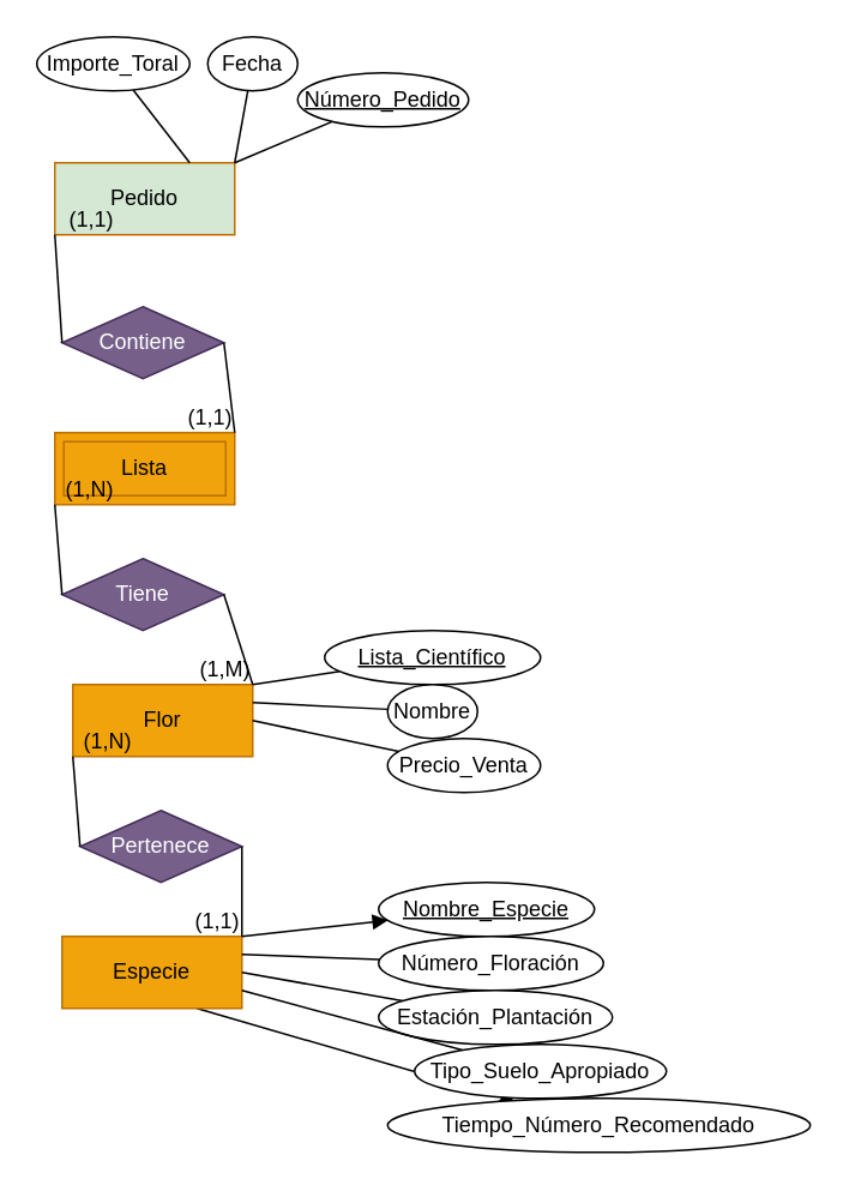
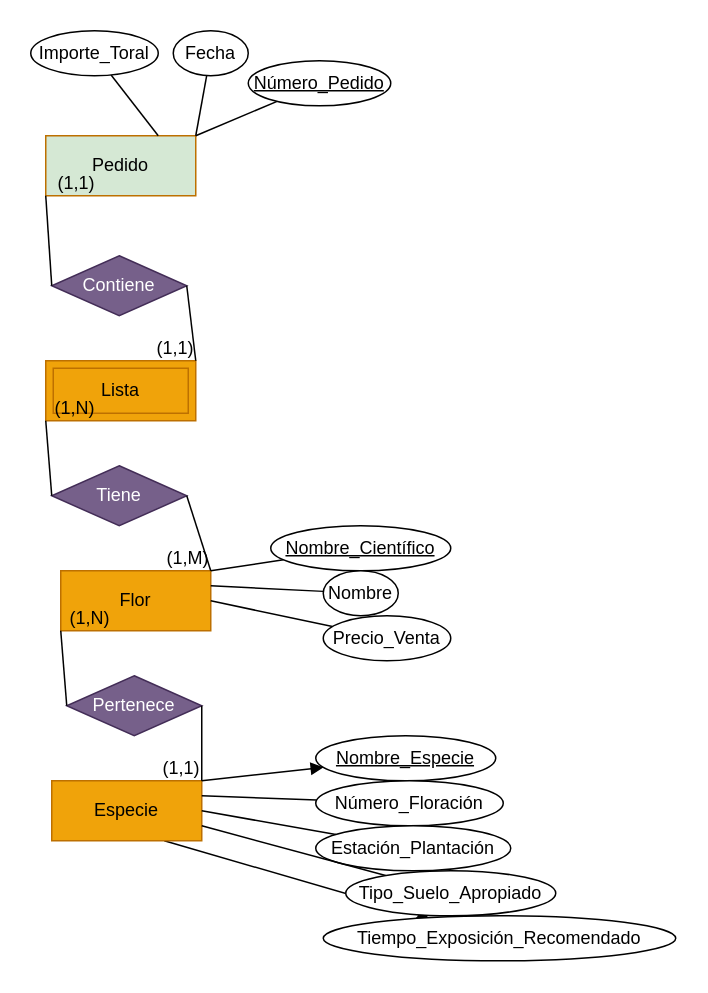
  <mxCell id="0" />
  <mxCell id="1" parent="0" />
  <mxCell id="2" value="" style="endArrow=classic;html=1;rounded=0;exitX=0.75;exitY=1;exitDx=0;exitDy=0;" parent="1" source="16" target="42" edge="1"><mxGeometry relative="1" as="geometry"><mxPoint x="210" y="625" as="sourcePoint" /><mxPoint x="270" y="625" as="targetPoint" /></mxGeometry></mxCell>
  <mxCell id="3" value="Pedido" style="whiteSpace=wrap;html=1;align=center;fillColor=#d5e8d4;strokeColor=#BD7000;fontColor=#000000;" parent="1" vertex="1"><mxGeometry x="30" y="90" width="100" height="40" as="geometry" /></mxCell>
  <mxCell id="4" value="Lista" style="shape=ext;margin=3;double=1;whiteSpace=wrap;html=1;align=center;fillColor=#f0a30a;fontColor=#000000;strokeColor=#BD7000;" parent="1" vertex="1"><mxGeometry x="30" y="240" width="100" height="40" as="geometry" /></mxCell>
  <mxCell id="5" value="Flor" style="whiteSpace=wrap;html=1;align=center;fillColor=#f0a30a;strokeColor=#BD7000;fontColor=#000000;" parent="1" vertex="1"><mxGeometry x="40" y="380" width="100" height="40" as="geometry" /></mxCell>
  <mxCell id="6" value="Contiene" style="shape=rhombus;perimeter=rhombusPerimeter;whiteSpace=wrap;html=1;align=center;fillColor=#76608a;fontColor=#ffffff;strokeColor=#432D57;" parent="1" vertex="1"><mxGeometry x="34" y="170" width="90" height="40" as="geometry" /></mxCell>
  <mxCell id="7" value="" style="endArrow=none;html=1;rounded=0;exitX=0;exitY=0.5;exitDx=0;exitDy=0;entryX=0;entryY=1;entryDx=0;entryDy=0;" parent="1" source="6" target="3" edge="1"><mxGeometry relative="1" as="geometry"><mxPoint x="11" y="160" as="sourcePoint" /><mxPoint x="-36" y="190" as="targetPoint" /></mxGeometry></mxCell>
  <mxCell id="8" value="(1,1)" style="resizable=0;html=1;whiteSpace=wrap;align=right;verticalAlign=bottom;" parent="7" connectable="0" vertex="1"><mxGeometry x="1" relative="1" as="geometry"><mxPoint x="34" as="offset" /></mxGeometry></mxCell>
  <mxCell id="9" value="" style="endArrow=none;html=1;rounded=0;exitX=1;exitY=0.5;exitDx=0;exitDy=0;entryX=1;entryY=0;entryDx=0;entryDy=0;" parent="1" source="6" target="4" edge="1"><mxGeometry relative="1" as="geometry"><mxPoint x="11" y="160" as="sourcePoint" /><mxPoint x="184" y="190" as="targetPoint" /></mxGeometry></mxCell>
  <mxCell id="10" value="(1,1)" style="resizable=0;html=1;whiteSpace=wrap;align=right;verticalAlign=bottom;" parent="9" connectable="0" vertex="1"><mxGeometry x="1" relative="1" as="geometry"><mxPoint as="offset" /></mxGeometry></mxCell>
  <mxCell id="11" value="Tiene" style="shape=rhombus;perimeter=rhombusPerimeter;whiteSpace=wrap;html=1;align=center;fillColor=#76608a;fontColor=#ffffff;strokeColor=#432D57;" parent="1" vertex="1"><mxGeometry x="34" y="310" width="90" height="40" as="geometry" /></mxCell>
  <mxCell id="12" value="" style="endArrow=none;html=1;rounded=0;exitX=0;exitY=0.5;exitDx=0;exitDy=0;entryX=0;entryY=1;entryDx=0;entryDy=0;" parent="1" source="11" target="4" edge="1"><mxGeometry relative="1" as="geometry"><mxPoint x="11" y="300" as="sourcePoint" /><mxPoint x="-36" y="330" as="targetPoint" /></mxGeometry></mxCell>
  <mxCell id="13" value="(1,N)" style="resizable=0;html=1;whiteSpace=wrap;align=right;verticalAlign=bottom;" parent="12" connectable="0" vertex="1"><mxGeometry x="1" relative="1" as="geometry"><mxPoint x="34" as="offset" /></mxGeometry></mxCell>
  <mxCell id="14" value="" style="endArrow=none;html=1;rounded=0;exitX=1;exitY=0.5;exitDx=0;exitDy=0;entryX=1;entryY=0;entryDx=0;entryDy=0;" parent="1" source="11" target="5" edge="1"><mxGeometry relative="1" as="geometry"><mxPoint x="11" y="300" as="sourcePoint" /><mxPoint x="184" y="330" as="targetPoint" /></mxGeometry></mxCell>
  <mxCell id="15" value="(1,M)" style="resizable=0;html=1;whiteSpace=wrap;align=right;verticalAlign=bottom;" parent="14" connectable="0" vertex="1"><mxGeometry x="1" relative="1" as="geometry"><mxPoint as="offset" /></mxGeometry></mxCell>
  <mxCell id="16" value="Especie" style="whiteSpace=wrap;html=1;align=center;fillColor=#f0a30a;strokeColor=#BD7000;fontColor=#000000;" parent="1" vertex="1"><mxGeometry x="34" y="520" width="100" height="40" as="geometry" /></mxCell>
  <mxCell id="17" value="Pertenece" style="shape=rhombus;perimeter=rhombusPerimeter;whiteSpace=wrap;html=1;align=center;fillColor=#76608a;fontColor=#ffffff;strokeColor=#432D57;" parent="1" vertex="1"><mxGeometry x="44" y="450" width="90" height="40" as="geometry" /></mxCell>
  <mxCell id="18" value="" style="endArrow=none;html=1;rounded=0;exitX=0;exitY=0.5;exitDx=0;exitDy=0;entryX=0;entryY=1;entryDx=0;entryDy=0;" parent="1" source="17" target="5" edge="1"><mxGeometry relative="1" as="geometry"><mxPoint x="21" y="440" as="sourcePoint" /><mxPoint x="-26" y="470" as="targetPoint" /></mxGeometry></mxCell>
  <mxCell id="19" value="(1,N)" style="resizable=0;html=1;whiteSpace=wrap;align=right;verticalAlign=bottom;" parent="18" connectable="0" vertex="1"><mxGeometry x="1" relative="1" as="geometry"><mxPoint x="34" as="offset" /></mxGeometry></mxCell>
  <mxCell id="20" value="" style="endArrow=none;html=1;rounded=0;exitX=1;exitY=0.5;exitDx=0;exitDy=0;entryX=1;entryY=0;entryDx=0;entryDy=0;" parent="1" source="17" target="16" edge="1"><mxGeometry relative="1" as="geometry"><mxPoint x="21" y="440" as="sourcePoint" /><mxPoint x="194" y="470" as="targetPoint" /></mxGeometry></mxCell>
  <mxCell id="21" value="(1,1)" style="resizable=0;html=1;whiteSpace=wrap;align=right;verticalAlign=bottom;" parent="20" connectable="0" vertex="1"><mxGeometry x="1" relative="1" as="geometry"><mxPoint as="offset" /></mxGeometry></mxCell>
  <mxCell id="22" value="" style="endArrow=none;html=1;rounded=0;exitX=1;exitY=0;exitDx=0;exitDy=0;" parent="1" source="3" target="23" edge="1"><mxGeometry relative="1" as="geometry"><mxPoint x="130" y="45" as="sourcePoint" /><mxPoint x="190" y="45" as="targetPoint" /></mxGeometry></mxCell>
  <mxCell id="23" value="&lt;u&gt;Número_Pedido&lt;/u&gt;" style="ellipse;whiteSpace=wrap;html=1;align=center;" parent="1" vertex="1"><mxGeometry x="165" y="40" width="95" height="30" as="geometry" /></mxCell>
  <mxCell id="24" value="" style="endArrow=none;html=1;rounded=0;exitX=1;exitY=0;exitDx=0;exitDy=0;" parent="1" source="3" target="25" edge="1"><mxGeometry relative="1" as="geometry"><mxPoint x="80" y="35" as="sourcePoint" /><mxPoint x="140" y="35" as="targetPoint" /></mxGeometry></mxCell>
  <mxCell id="25" value="Fecha" style="ellipse;whiteSpace=wrap;html=1;align=center;" parent="1" vertex="1"><mxGeometry x="115" y="20" width="50" height="30" as="geometry" /></mxCell>
  <mxCell id="26" value="" style="endArrow=none;html=1;rounded=0;exitX=0.75;exitY=0;exitDx=0;exitDy=0;" parent="1" source="3" target="27" edge="1"><mxGeometry relative="1" as="geometry"><mxPoint x="20" y="35" as="sourcePoint" /><mxPoint x="80" y="35" as="targetPoint" /></mxGeometry></mxCell>
  <mxCell id="27" value="Importe_Toral" style="ellipse;whiteSpace=wrap;html=1;align=center;" parent="1" vertex="1"><mxGeometry x="20" y="20" width="85" height="30" as="geometry" /></mxCell>
  <mxCell id="28" value="" style="endArrow=none;html=1;rounded=0;exitX=1;exitY=0;exitDx=0;exitDy=0;" parent="1" source="5" target="29" edge="1"><mxGeometry relative="1" as="geometry"><mxPoint x="175" y="365" as="sourcePoint" /><mxPoint x="235" y="365" as="targetPoint" /></mxGeometry></mxCell>
- <mxCell id="29" value="&lt;u&gt;Lista_Científico&lt;/u&gt;" style="ellipse;whiteSpace=wrap;html=1;align=center;" parent="1" vertex="1"><mxGeometry x="180" y="350" width="120" height="30" as="geometry" /></mxCell>
+ <mxCell id="29" value="&lt;u&gt;Nombre_Científico&lt;/u&gt;" style="ellipse;whiteSpace=wrap;html=1;align=center;" parent="1" vertex="1"><mxGeometry x="180" y="350" width="120" height="30" as="geometry" /></mxCell>
  <mxCell id="30" value="" style="endArrow=none;html=1;rounded=0;exitX=1;exitY=0.25;exitDx=0;exitDy=0;" parent="1" source="5" target="31" edge="1"><mxGeometry relative="1" as="geometry"><mxPoint x="198" y="400" as="sourcePoint" /><mxPoint x="258" y="400" as="targetPoint" /></mxGeometry></mxCell>
  <mxCell id="31" value="Nombre" style="ellipse;whiteSpace=wrap;html=1;align=center;" parent="1" vertex="1"><mxGeometry x="215" y="380" width="50" height="30" as="geometry" /></mxCell>
  <mxCell id="32" value="" style="endArrow=none;html=1;rounded=0;exitX=1;exitY=0.5;exitDx=0;exitDy=0;" parent="1" source="5" target="33" edge="1"><mxGeometry relative="1" as="geometry"><mxPoint x="180" y="425" as="sourcePoint" /><mxPoint x="240" y="425" as="targetPoint" /></mxGeometry></mxCell>
  <mxCell id="33" value="Precio_Venta" style="ellipse;whiteSpace=wrap;html=1;align=center;" parent="1" vertex="1"><mxGeometry x="215" y="410" width="85" height="30" as="geometry" /></mxCell>
  <mxCell id="34" value="" style="endArrow=block;html=1;rounded=0;exitX=1;exitY=0;exitDx=0;exitDy=0;" parent="1" source="16" target="35" edge="1"><mxGeometry relative="1" as="geometry"><mxPoint x="175" y="505" as="sourcePoint" /><mxPoint x="235" y="505" as="targetPoint" /></mxGeometry></mxCell>
  <mxCell id="35" value="&lt;u&gt;Nombre_Especie&lt;/u&gt;" style="ellipse;whiteSpace=wrap;html=1;align=center;" parent="1" vertex="1"><mxGeometry x="210" y="490" width="120" height="30" as="geometry" /></mxCell>
  <mxCell id="36" value="" style="endArrow=none;html=1;rounded=0;exitX=1;exitY=0.25;exitDx=0;exitDy=0;" parent="1" source="16" target="37" edge="1"><mxGeometry relative="1" as="geometry"><mxPoint x="210" y="540" as="sourcePoint" /><mxPoint x="270" y="540" as="targetPoint" /></mxGeometry></mxCell>
  <mxCell id="37" value="Número_Floración" style="ellipse;whiteSpace=wrap;html=1;align=center;" parent="1" vertex="1"><mxGeometry x="210" y="520" width="125" height="30" as="geometry" /></mxCell>
  <mxCell id="38" value="" style="endArrow=none;html=1;rounded=0;exitX=1;exitY=0.5;exitDx=0;exitDy=0;" parent="1" source="16" target="39" edge="1"><mxGeometry relative="1" as="geometry"><mxPoint x="215" y="565" as="sourcePoint" /><mxPoint x="275" y="565" as="targetPoint" /></mxGeometry></mxCell>
  <mxCell id="39" value="Estación_Plantación" style="ellipse;whiteSpace=wrap;html=1;align=center;" parent="1" vertex="1"><mxGeometry x="210" y="550" width="130" height="30" as="geometry" /></mxCell>
  <mxCell id="40" value="" style="endArrow=none;html=1;rounded=0;exitX=1;exitY=0.75;exitDx=0;exitDy=0;" parent="1" source="16" target="41" edge="1"><mxGeometry relative="1" as="geometry"><mxPoint x="215" y="595" as="sourcePoint" /><mxPoint x="275" y="595" as="targetPoint" /></mxGeometry></mxCell>
  <mxCell id="41" value="Tipo_Suelo_Apropiado" style="ellipse;whiteSpace=wrap;html=1;align=center;" parent="1" vertex="1"><mxGeometry x="230" y="580" width="140" height="30" as="geometry" /></mxCell>
- <mxCell id="42" value="Tiempo_Número_Recomendado" style="ellipse;whiteSpace=wrap;html=1;align=center;" parent="1" vertex="1"><mxGeometry x="215" y="610" width="235" height="30" as="geometry" /></mxCell>
+ <mxCell id="42" value="Tiempo_Exposición_Recomendado" style="ellipse;whiteSpace=wrap;html=1;align=center;" parent="1" vertex="1"><mxGeometry x="215" y="610" width="235" height="30" as="geometry" /></mxCell>
